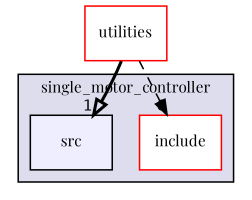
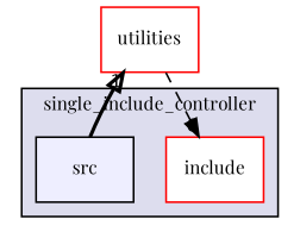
  digraph {
    compound=true
    fontname="Playfair Display"
    node [color=red fillcolor=white fontname="Playfair Display" fontsize=10 shape=box style=filled]
    edge [fontname="Playfair Display" labeldistance=1.5 labelfontname=Helvetica labelfontsize=10]
    n1 [label=include]
    n2 [fillcolor="#eeeeff" label=src pencolor=black color=""]
    n3 [label=utilities]
    subgraph cluster_1 {
      bgcolor="#ddddee"
      fontsize=10
-     label=single_motor_controller
+     label=single_include_controller
      pencolor=black
      n1
      n2
    }
-   n3 -> n2 [arrowhead=onormal headlabel=1 style=bold]
+   n2 -> n3 [arrowhead=onormal headlabel=1 style=bold]
    n3 -> n1 [arrowhead=normal headlabel=6 style=dashed]
  }
